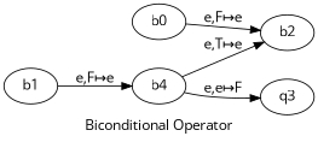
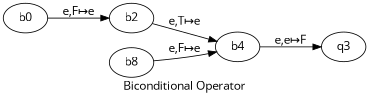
  digraph {
    compound=true
    fontname="Open Sans"
    label="Biconditional Operator"
    nodsep=1.0
    rankdir=LR
    node [fontname="Open Sans"]
    edge [fontname="Open Sans"]
    b0
    b2
-   b1
+   b1 [label=b8]
    b4
    n5 [label=q3]
    b0 -> b2 [label="e,F&#8614;e"]
-   b4 -> b2 [label="e,T&#8614;e"]
+   b2 -> b4 [label="e,T&#8614;e"]
    b1 -> b4 [label="e,F&#8614;e"]
    b4 -> n5 [label="e,e&#8614;F"]
  }
